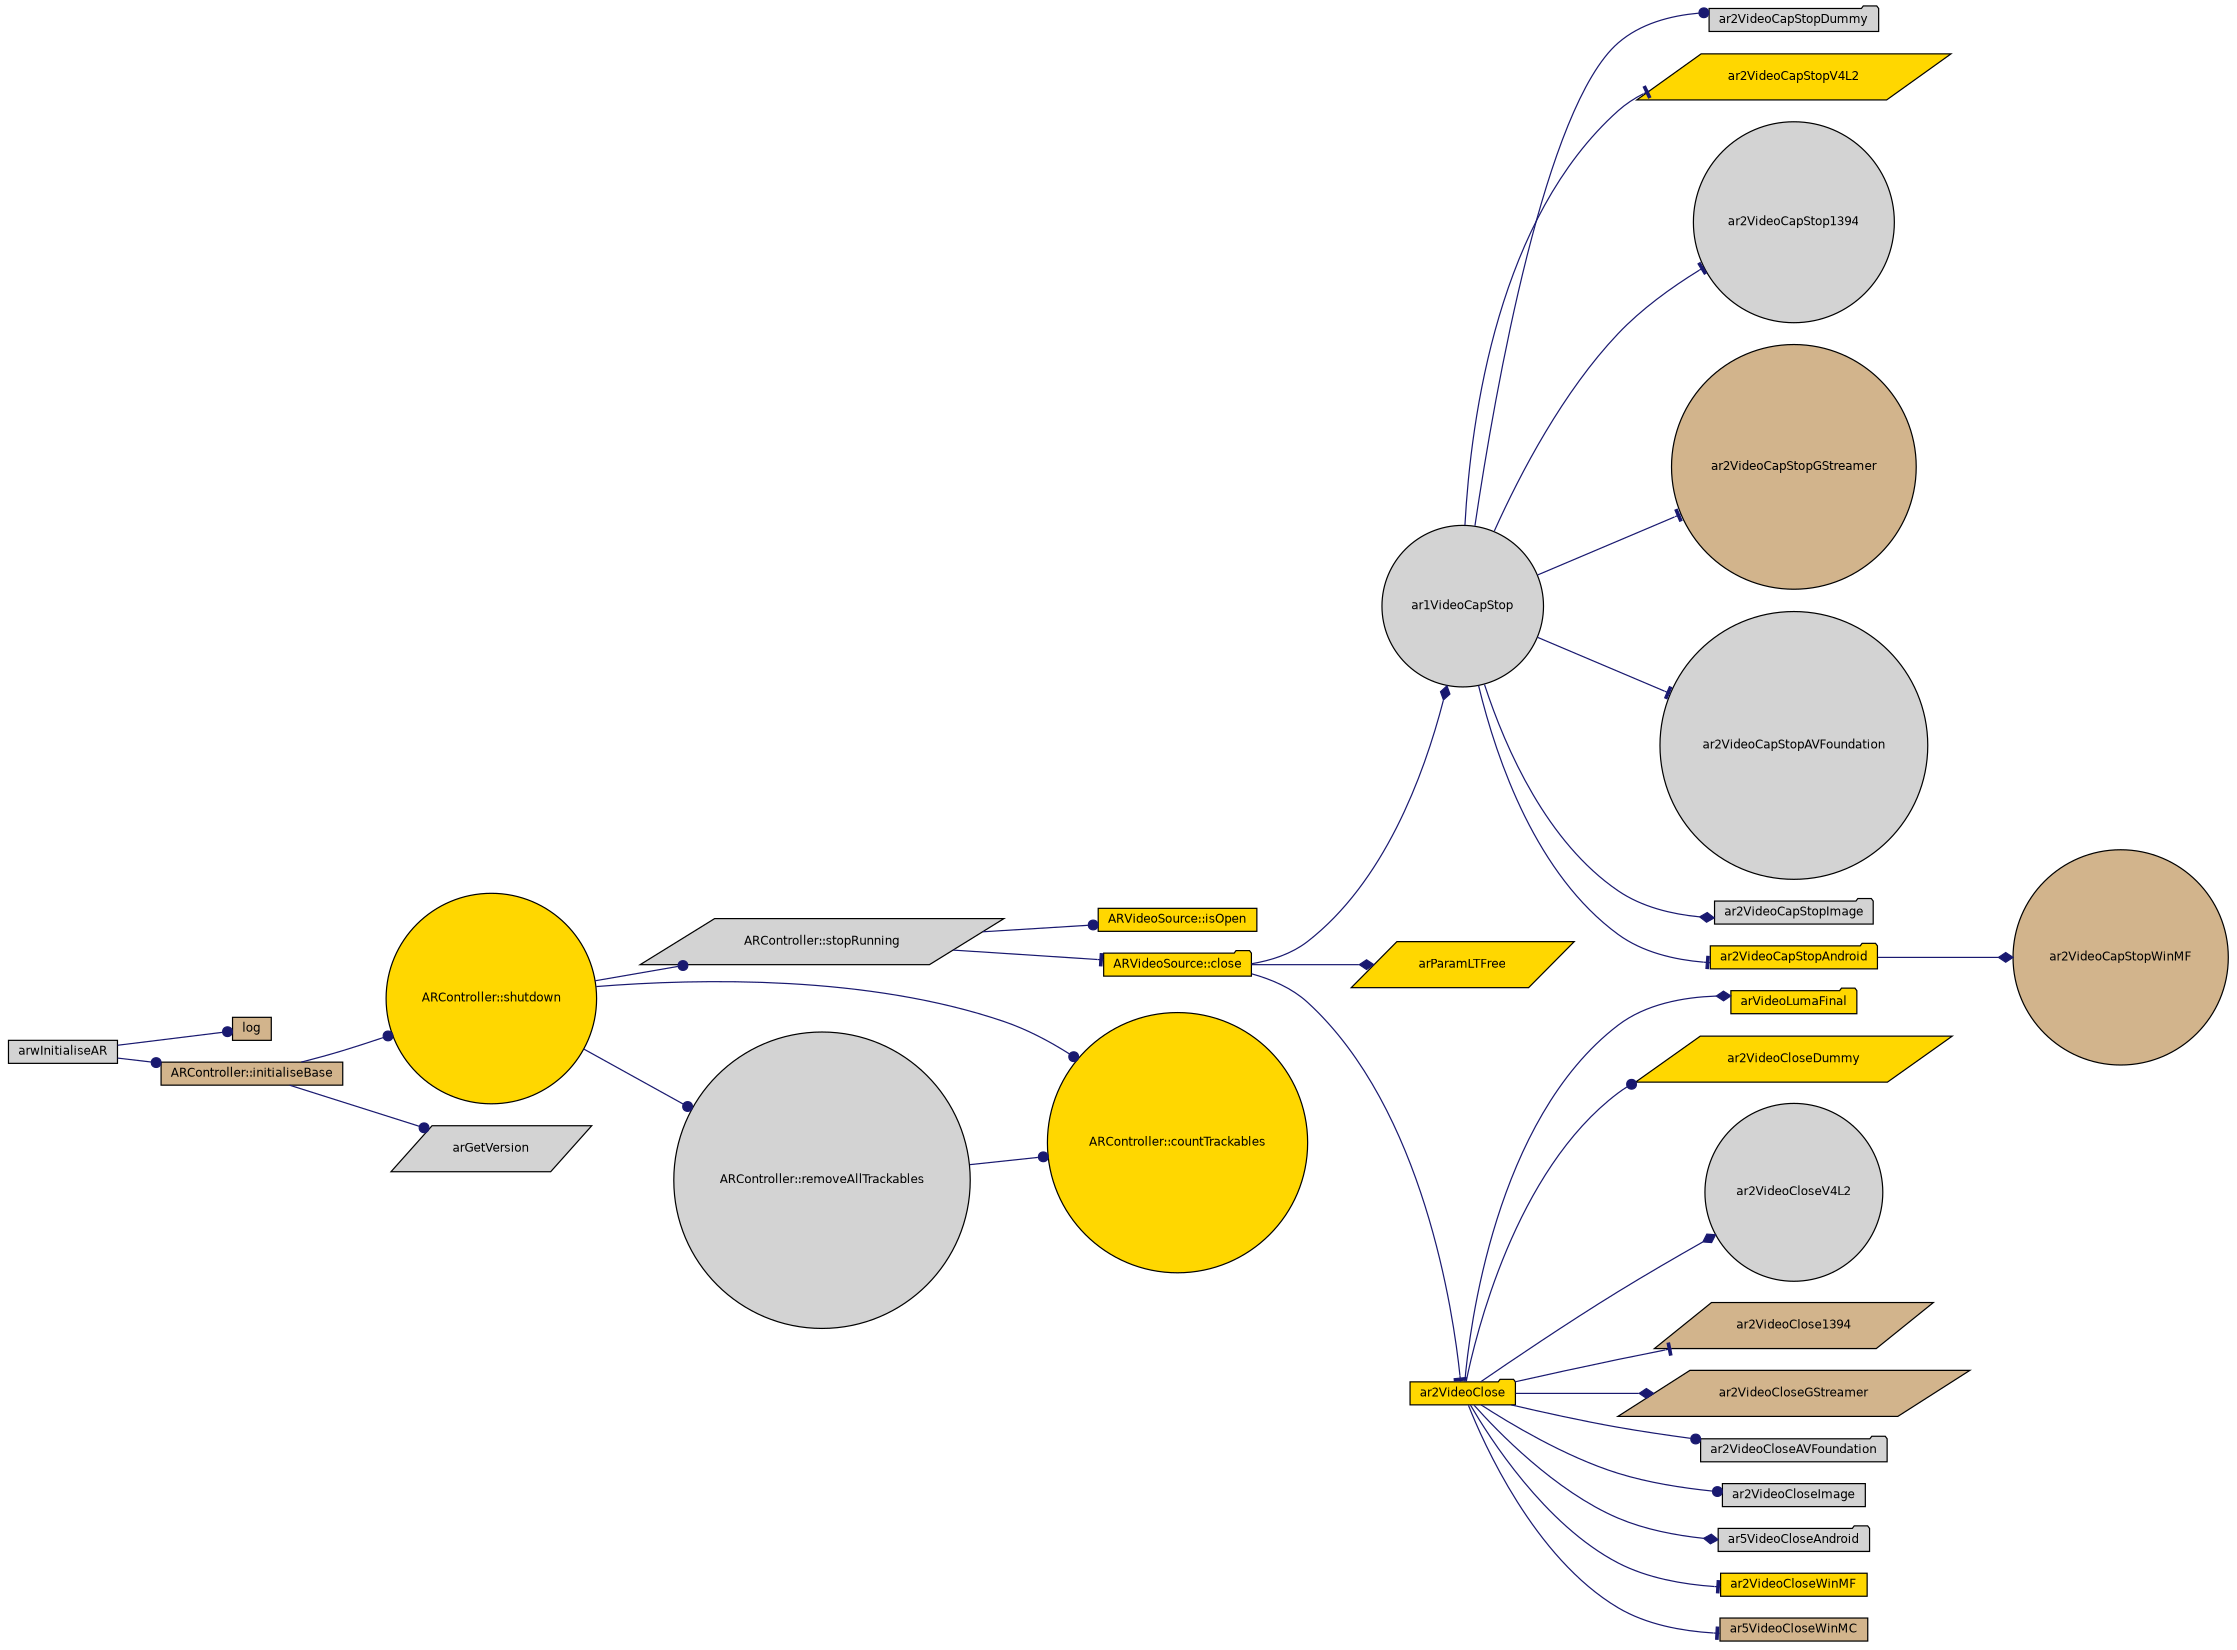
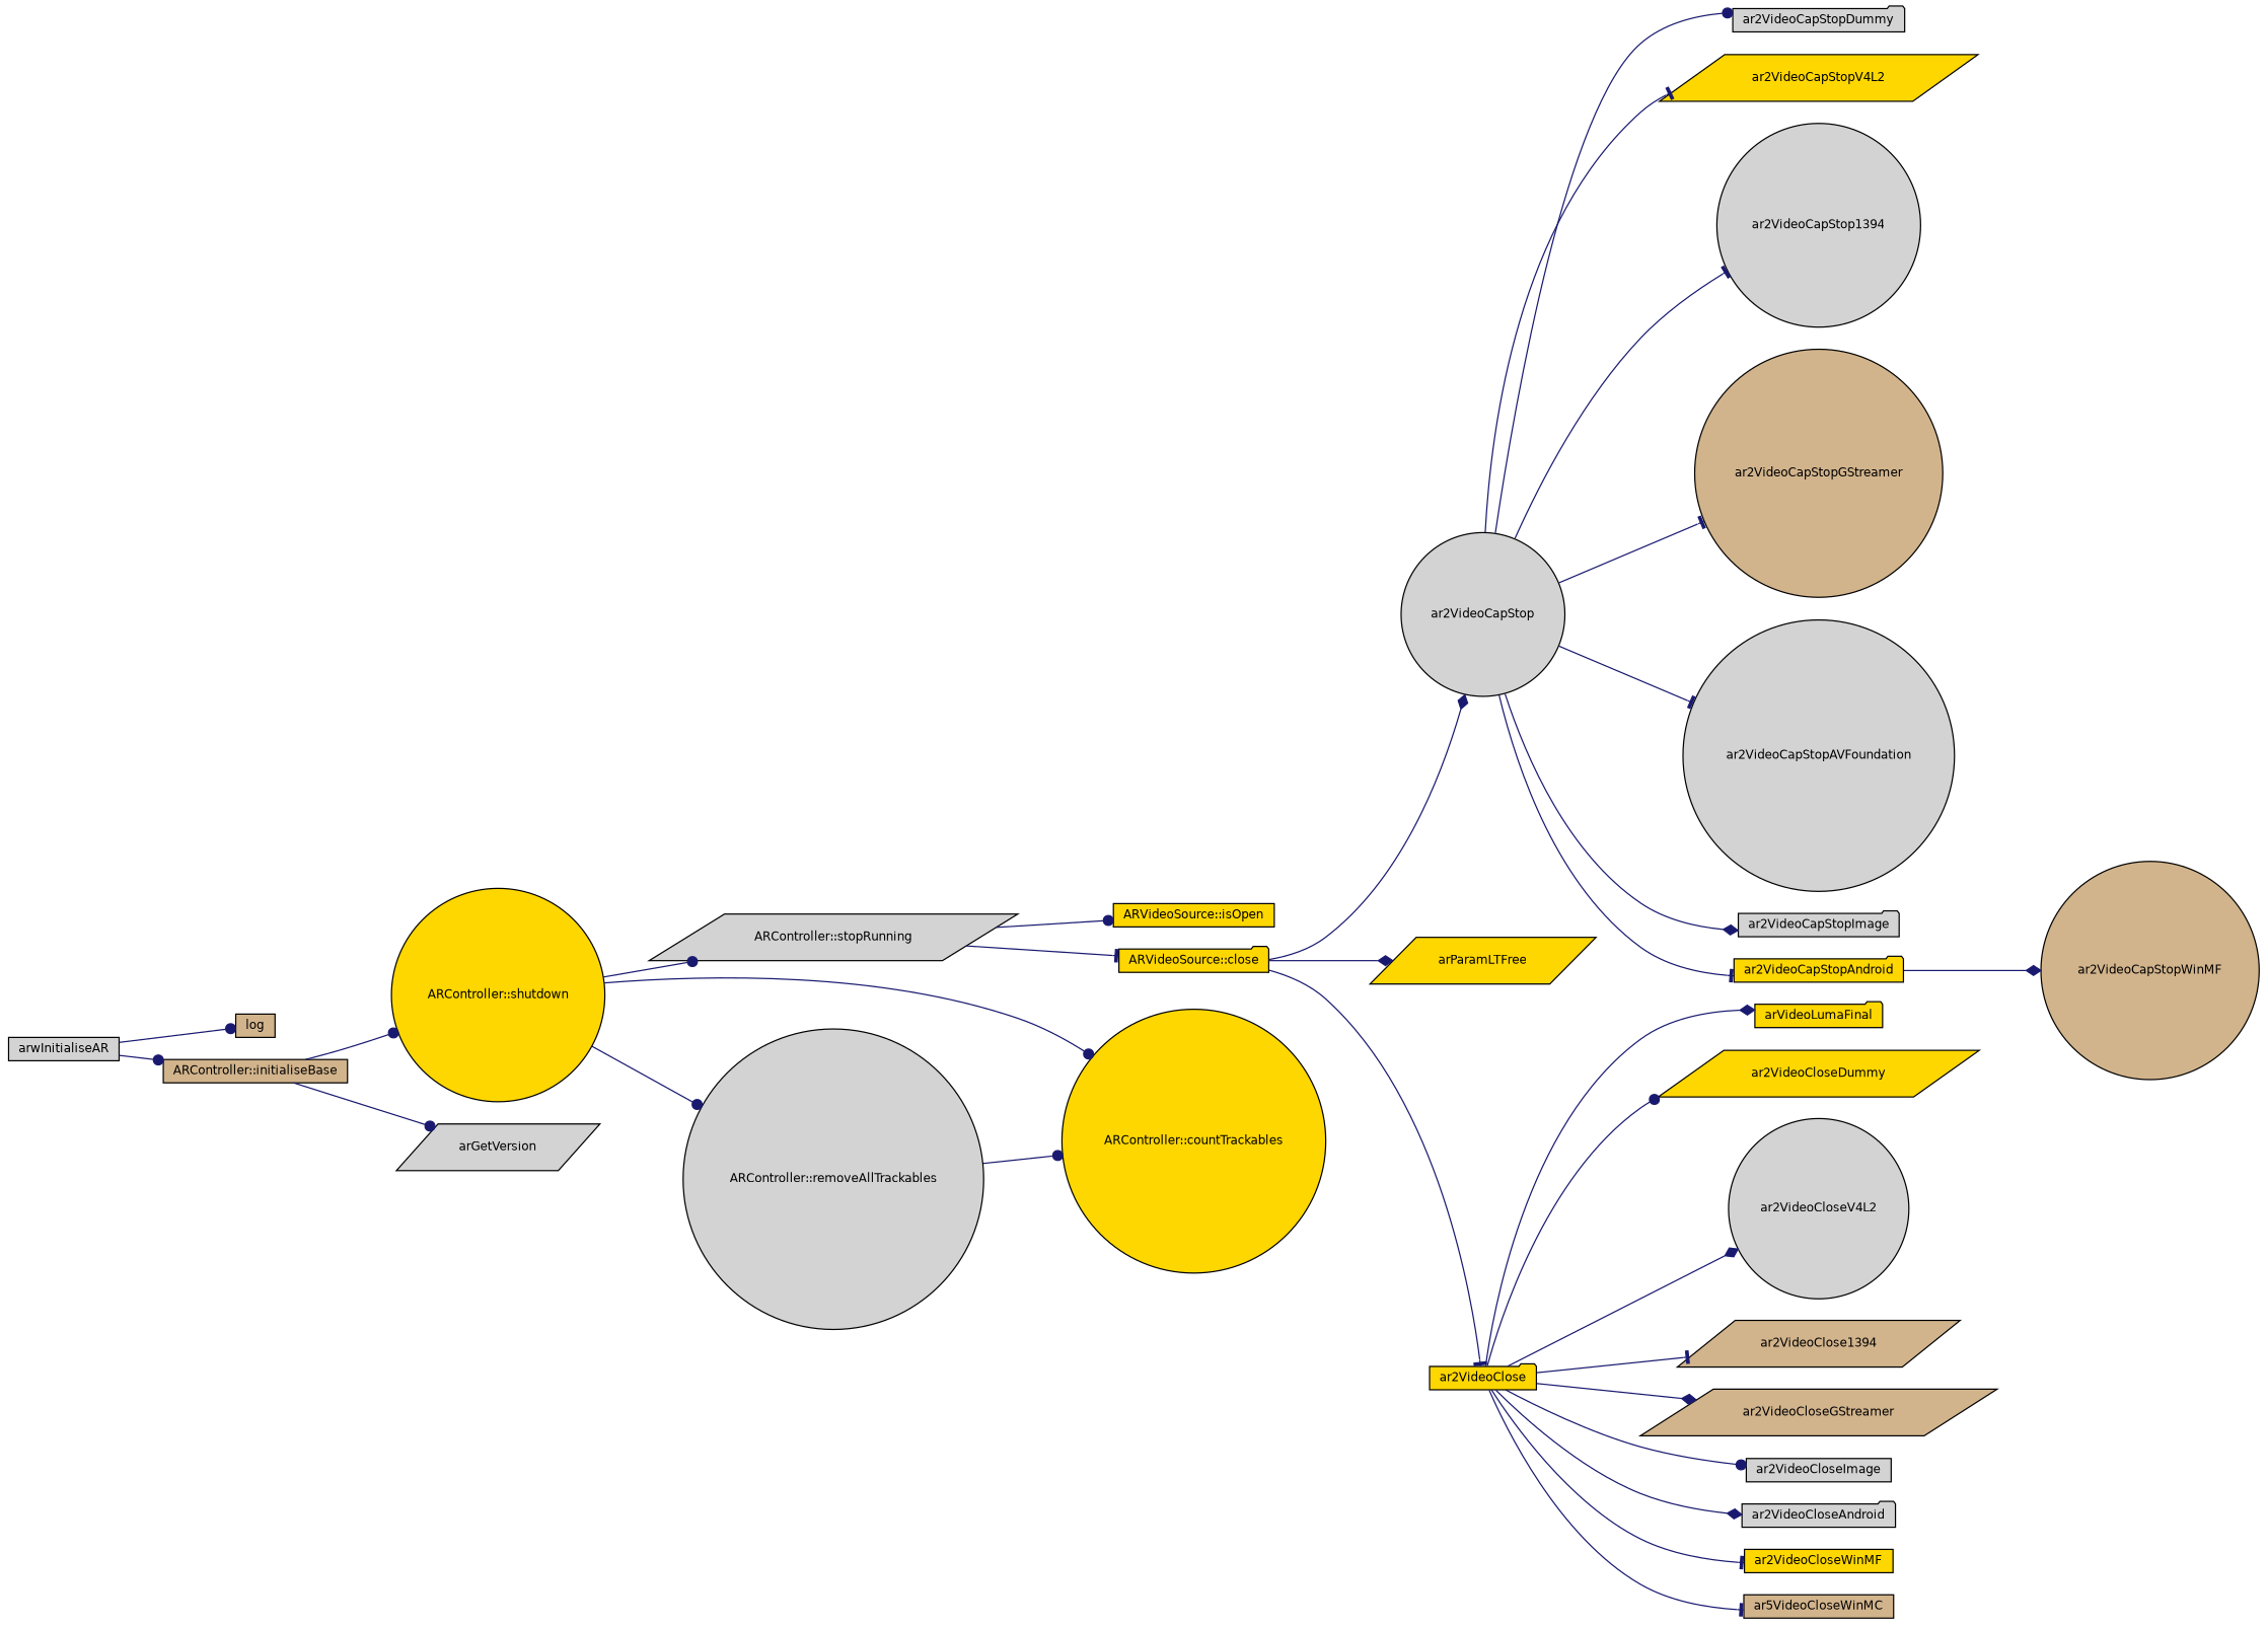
  digraph {
    rankdir=LR
    node [color=black fillcolor=lightgrey fontname=Helvetica fontsize=10 shape=circle style=filled]
    edge [arrowhead=dot color=midnightblue fontname=Helvetica fontsize=10 labelfontname=Helvetica labelfontsize=10 style=solid]
    n1 [fontcolor=black height=0.2 label=arwInitialiseAR shape=box width=0.4]
    n2 [fillcolor=tan height=0.2 label=log shape=box width=0.4]
    n3 [fillcolor=tan height=0.2 label="ARController::initialiseBase" shape=box width=0.4]
    n4 [fillcolor=gold height=0.2 label="ARController::shutdown" width=0.4]
    n5 [height=0.2 label=arGetVersion shape=parallelogram width=0.4]
    n6 [height=0.2 label="ARController::stopRunning" shape=parallelogram width=0.4]
    n7 [fillcolor=gold height=0.2 label="ARController::countTrackables" width=0.4]
    n8 [height=0.2 label="ARController::removeAllTrackables" width=0.4]
    n9 [fillcolor=gold height=0.2 label="ARVideoSource::isOpen" shape=box width=0.4]
    n10 [fillcolor=gold height=0.2 label="ARVideoSource::close" shape=folder width=0.4]
-   n11 [height=0.2 label=ar1VideoCapStop width=0.4]
+   n11 [height=0.2 label=ar2VideoCapStop width=0.4]
    n12 [fillcolor=gold height=0.2 label=arParamLTFree shape=parallelogram width=0.4]
    n13 [fillcolor=gold height=0.2 label=ar2VideoClose shape=folder width=0.4]
    n14 [height=0.2 label=ar2VideoCapStopDummy shape=folder width=0.4]
    n15 [fillcolor=gold height=0.2 label=ar2VideoCapStopV4L2 shape=parallelogram width=0.4]
    n16 [height=0.2 label=ar2VideoCapStop1394 width=0.4]
    n17 [fillcolor=tan height=0.2 label=ar2VideoCapStopGStreamer width=0.4]
    n18 [height=0.2 label=ar2VideoCapStopAVFoundation width=0.4]
    n19 [height=0.2 label=ar2VideoCapStopImage shape=folder width=0.4]
    n20 [fillcolor=gold height=0.2 label=ar2VideoCapStopAndroid shape=folder width=0.4]
    n21 [fillcolor=gold height=0.2 label=arVideoLumaFinal shape=folder width=0.4]
    n22 [fillcolor=gold height=0.2 label=ar2VideoCloseDummy shape=parallelogram width=0.4]
    n23 [height=0.2 label=ar2VideoCloseV4L2 width=0.4]
    n24 [fillcolor=tan height=0.2 label=ar2VideoClose1394 shape=parallelogram width=0.4]
    n25 [fillcolor=tan height=0.2 label=ar2VideoCloseGStreamer shape=parallelogram width=0.4]
-   n26 [height=0.2 label=ar2VideoCloseAVFoundation shape=folder width=0.4]
    n27 [height=0.2 label=ar2VideoCloseImage shape=box width=0.4]
-   n28 [height=0.2 label=ar5VideoCloseAndroid shape=folder width=0.4]
+   n28 [height=0.2 label=ar2VideoCloseAndroid shape=folder width=0.4]
    n29 [fillcolor=gold height=0.2 label=ar2VideoCloseWinMF shape=box width=0.4]
    n30 [fillcolor=tan height=0.2 label=ar5VideoCloseWinMC shape=box width=0.4]
    n31 [fillcolor=tan height=0.2 label=ar2VideoCapStopWinMF width=0.4]
    n1 -> n2
    n1 -> n3
    n3 -> n4
    n3 -> n5
    n4 -> n6
    n4 -> n7
    n4 -> n8
    n6 -> n9
    n6 -> n10 [arrowhead=tee]
    n8 -> n7
    n10 -> n11 [arrowhead=diamond]
    n10 -> n12 [arrowhead=diamond]
    n10 -> n13 [arrowhead=tee]
    n11 -> n14
    n11 -> n15 [arrowhead=tee]
    n11 -> n16 [arrowhead=tee]
    n11 -> n17 [arrowhead=tee]
    n11 -> n18 [arrowhead=tee]
    n11 -> n19 [arrowhead=diamond]
    n11 -> n20 [arrowhead=tee]
    n13 -> n21 [arrowhead=diamond]
    n13 -> n22
    n13 -> n23 [arrowhead=diamond]
    n13 -> n24 [arrowhead=tee]
    n13 -> n25 [arrowhead=diamond]
-   n13 -> n26
    n13 -> n27
    n13 -> n28 [arrowhead=diamond]
    n13 -> n29 [arrowhead=tee]
    n13 -> n30 [arrowhead=tee]
    n20 -> n31 [arrowhead=diamond]
  }
